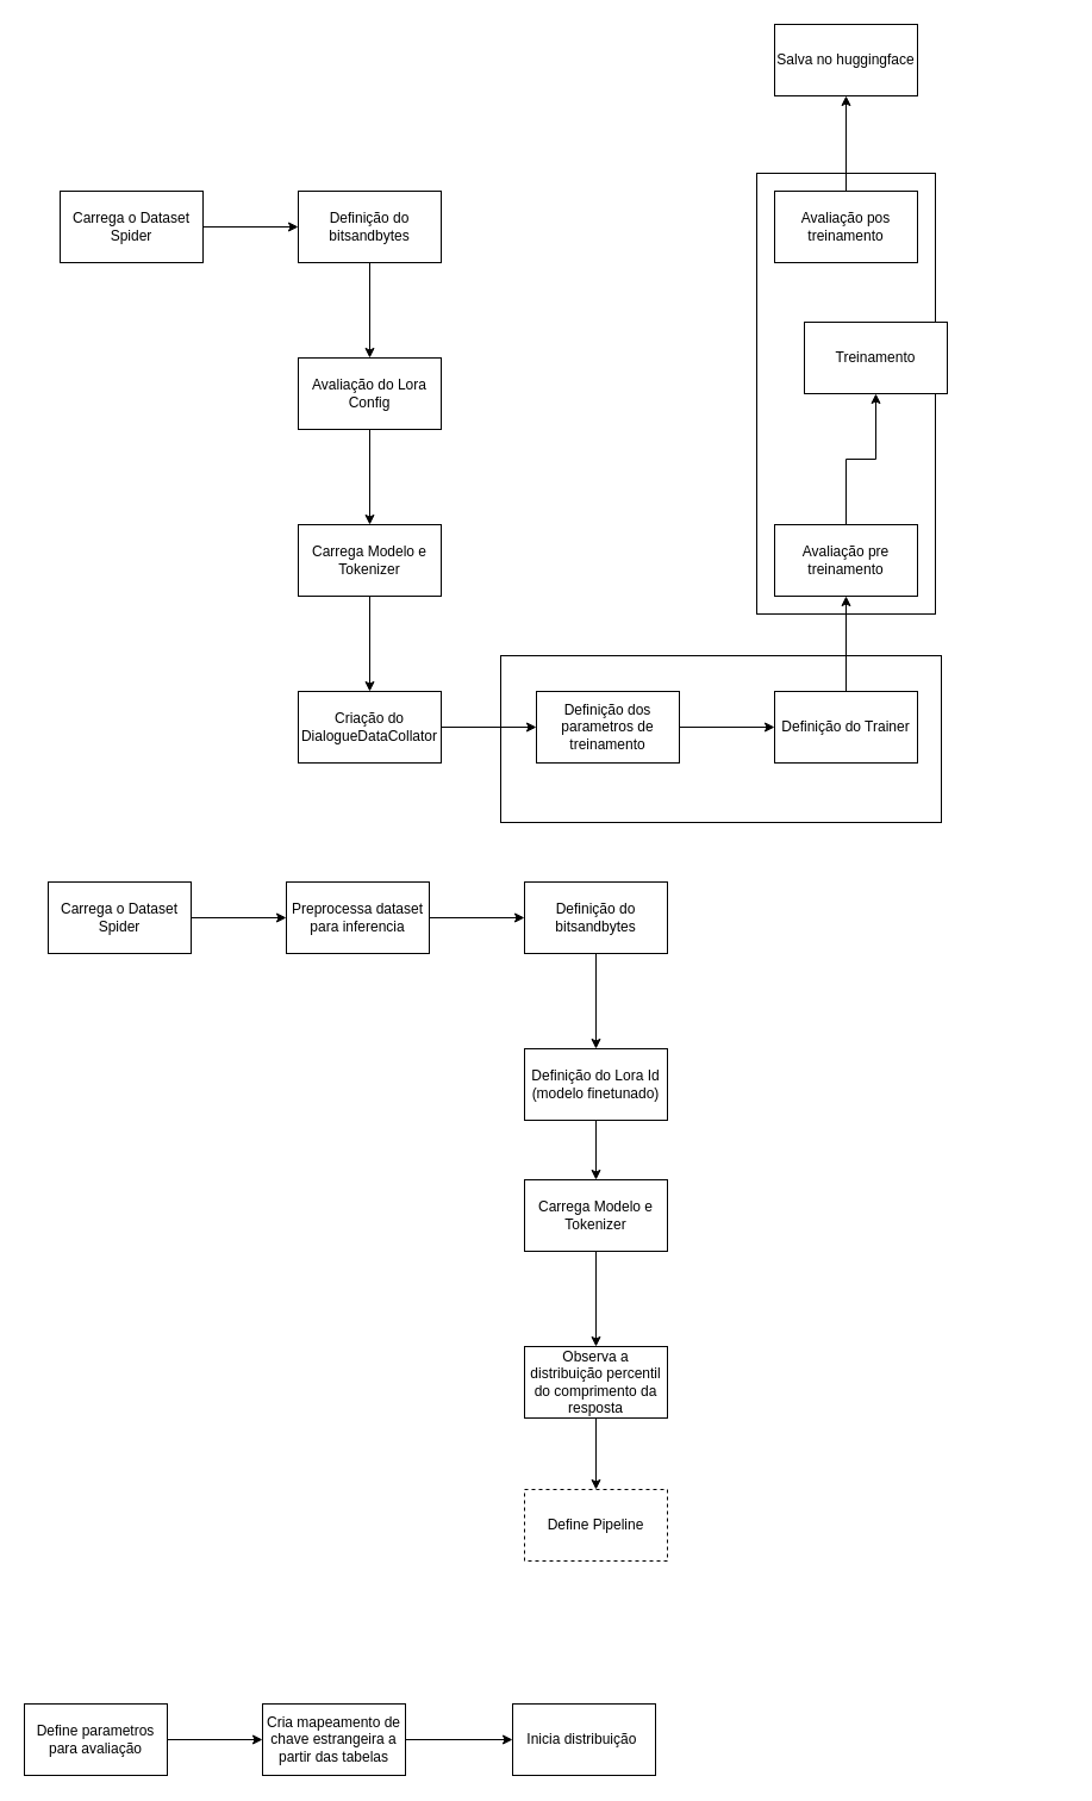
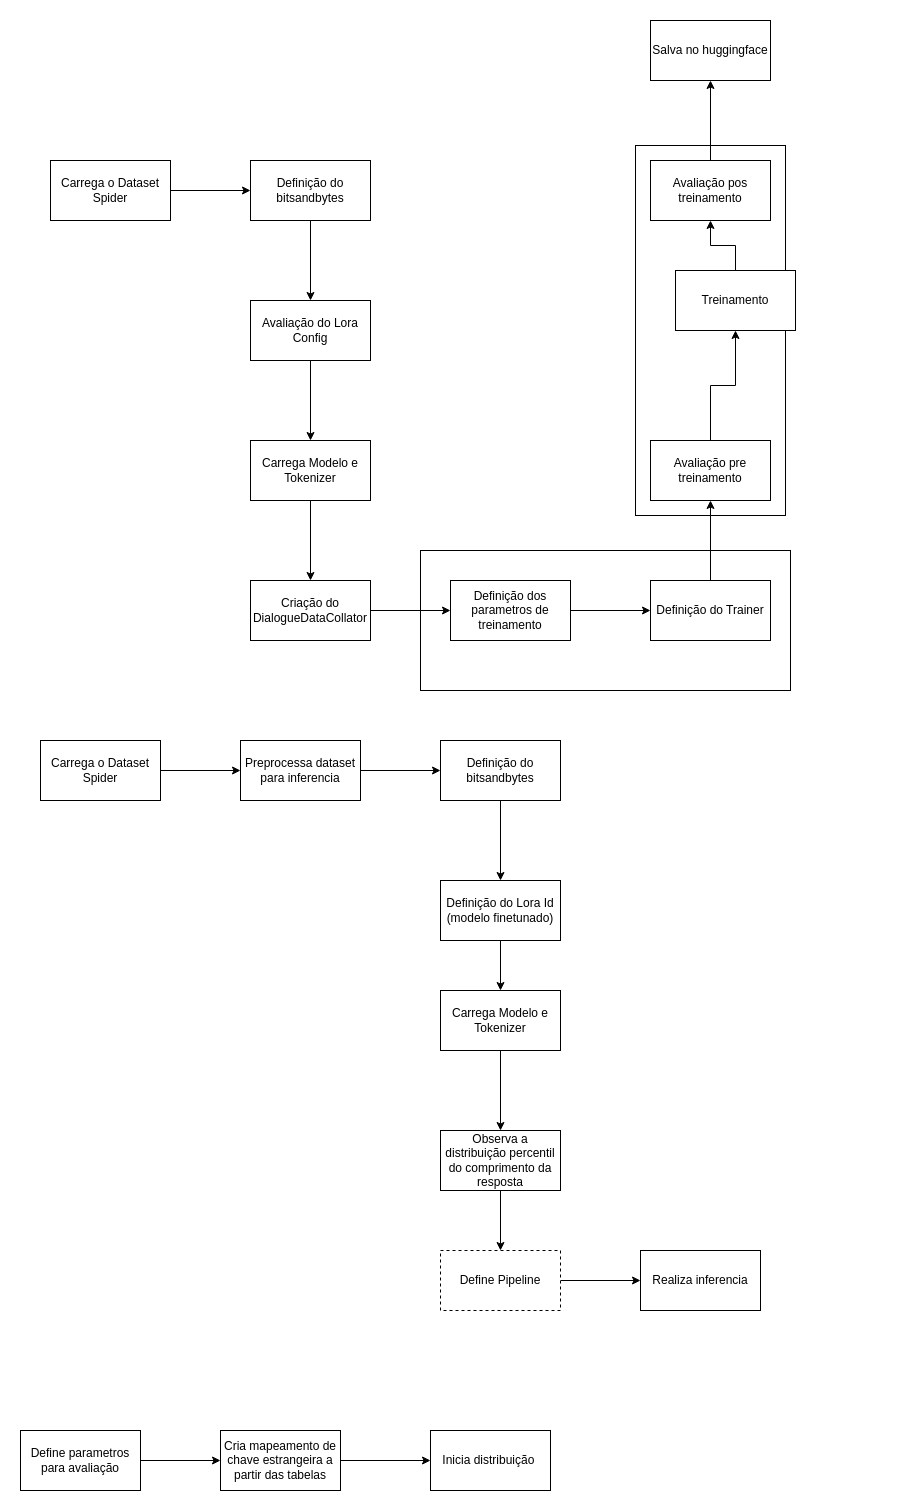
  <mxCell id="0" />
  <mxCell id="1" parent="0" />
  <mxCell id="2" value="" style="rounded=0;whiteSpace=wrap;html=1;rotation=-90;" vertex="1" parent="1"><mxGeometry x="525" y="255" width="370" height="150" as="geometry" /></mxCell>
  <mxCell id="3" value="" style="rounded=0;whiteSpace=wrap;html=1;" vertex="1" parent="1"><mxGeometry x="420" y="550" width="370" height="140" as="geometry" /></mxCell>
  <mxCell id="4" value="" style="edgeStyle=orthogonalEdgeStyle;rounded=0;orthogonalLoop=1;jettySize=auto;html=1;" edge="1" parent="1" source="5" target="7"><mxGeometry relative="1" as="geometry" /></mxCell>
  <mxCell id="5" value="Carrega o Dataset Spider" style="rounded=0;whiteSpace=wrap;html=1;" vertex="1" parent="1"><mxGeometry x="50" y="160" width="120" height="60" as="geometry" /></mxCell>
  <mxCell id="6" value="" style="edgeStyle=orthogonalEdgeStyle;rounded=0;orthogonalLoop=1;jettySize=auto;html=1;" edge="1" parent="1" source="7" target="9"><mxGeometry relative="1" as="geometry" /></mxCell>
  <mxCell id="7" value="Definição do bitsandbytes" style="whiteSpace=wrap;html=1;rounded=0;" vertex="1" parent="1"><mxGeometry x="250" y="160" width="120" height="60" as="geometry" /></mxCell>
  <mxCell id="8" value="" style="edgeStyle=orthogonalEdgeStyle;rounded=0;orthogonalLoop=1;jettySize=auto;html=1;" edge="1" parent="1" source="9" target="11"><mxGeometry relative="1" as="geometry" /></mxCell>
  <mxCell id="9" value="Avaliação do Lora Config" style="whiteSpace=wrap;html=1;rounded=0;" vertex="1" parent="1"><mxGeometry x="250" y="300" width="120" height="60" as="geometry" /></mxCell>
  <mxCell id="10" value="" style="edgeStyle=orthogonalEdgeStyle;rounded=0;orthogonalLoop=1;jettySize=auto;html=1;" edge="1" parent="1" source="11" target="13"><mxGeometry relative="1" as="geometry" /></mxCell>
  <mxCell id="11" value="Carrega Modelo e Tokenizer" style="whiteSpace=wrap;html=1;rounded=0;" vertex="1" parent="1"><mxGeometry x="250" y="440" width="120" height="60" as="geometry" /></mxCell>
  <mxCell id="12" value="" style="edgeStyle=orthogonalEdgeStyle;rounded=0;orthogonalLoop=1;jettySize=auto;html=1;" edge="1" parent="1" source="13" target="15"><mxGeometry relative="1" as="geometry" /></mxCell>
  <mxCell id="13" value="Criação do DialogueDataCollator" style="whiteSpace=wrap;html=1;rounded=0;" vertex="1" parent="1"><mxGeometry x="250" y="580" width="120" height="60" as="geometry" /></mxCell>
  <mxCell id="14" value="" style="edgeStyle=orthogonalEdgeStyle;rounded=0;orthogonalLoop=1;jettySize=auto;html=1;" edge="1" parent="1" source="15" target="17"><mxGeometry relative="1" as="geometry" /></mxCell>
  <mxCell id="15" value="Definição dos parametros de treinamento" style="whiteSpace=wrap;html=1;rounded=0;" vertex="1" parent="1"><mxGeometry x="450" y="580" width="120" height="60" as="geometry" /></mxCell>
  <mxCell id="16" value="" style="edgeStyle=orthogonalEdgeStyle;rounded=0;orthogonalLoop=1;jettySize=auto;html=1;" edge="1" parent="1" source="17" target="19"><mxGeometry relative="1" as="geometry" /></mxCell>
  <mxCell id="17" value="Definição do Trainer" style="whiteSpace=wrap;html=1;rounded=0;" vertex="1" parent="1"><mxGeometry x="650" y="580" width="120" height="60" as="geometry" /></mxCell>
  <mxCell id="18" value="" style="edgeStyle=orthogonalEdgeStyle;rounded=0;orthogonalLoop=1;jettySize=auto;html=1;" edge="1" parent="1" source="19" target="21"><mxGeometry relative="1" as="geometry" /></mxCell>
  <mxCell id="19" value="Avaliação pre treinamento" style="whiteSpace=wrap;html=1;rounded=0;" vertex="1" parent="1"><mxGeometry x="650" y="440" width="120" height="60" as="geometry" /></mxCell>
+ <mxCell id="20" value="" style="edgeStyle=orthogonalEdgeStyle;rounded=0;orthogonalLoop=1;jettySize=auto;html=1;" edge="1" parent="1" source="21" target="23"><mxGeometry relative="1" as="geometry" /></mxCell>
  <mxCell id="21" value="Treinamento" style="whiteSpace=wrap;html=1;rounded=0;" vertex="1" parent="1"><mxGeometry x="675" y="270" width="120" height="60" as="geometry" /></mxCell>
  <mxCell id="22" value="" style="edgeStyle=orthogonalEdgeStyle;rounded=0;orthogonalLoop=1;jettySize=auto;html=1;" edge="1" parent="1" source="23" target="24"><mxGeometry relative="1" as="geometry" /></mxCell>
  <mxCell id="23" value="Avaliação pos treinamento" style="whiteSpace=wrap;html=1;rounded=0;" vertex="1" parent="1"><mxGeometry x="650" y="160" width="120" height="60" as="geometry" /></mxCell>
  <mxCell id="24" value="Salva no huggingface" style="whiteSpace=wrap;html=1;rounded=0;" vertex="1" parent="1"><mxGeometry x="650" y="20" width="120" height="60" as="geometry" /></mxCell>
  <mxCell id="25" value="" style="edgeStyle=orthogonalEdgeStyle;rounded=0;orthogonalLoop=1;jettySize=auto;html=1;" edge="1" parent="1" source="26" target="28"><mxGeometry relative="1" as="geometry" /></mxCell>
  <mxCell id="26" value="Carrega o Dataset Spider" style="rounded=0;whiteSpace=wrap;html=1;" vertex="1" parent="1"><mxGeometry x="40" y="740" width="120" height="60" as="geometry" /></mxCell>
  <mxCell id="27" style="edgeStyle=orthogonalEdgeStyle;rounded=0;orthogonalLoop=1;jettySize=auto;html=1;entryX=0;entryY=0.5;entryDx=0;entryDy=0;" edge="1" parent="1" source="28" target="30"><mxGeometry relative="1" as="geometry" /></mxCell>
  <mxCell id="28" value="Preprocessa dataset para inferencia" style="whiteSpace=wrap;html=1;rounded=0;" vertex="1" parent="1"><mxGeometry x="240" y="740" width="120" height="60" as="geometry" /></mxCell>
  <mxCell id="29" value="" style="edgeStyle=orthogonalEdgeStyle;rounded=0;orthogonalLoop=1;jettySize=auto;html=1;" edge="1" parent="1" source="30" target="32"><mxGeometry relative="1" as="geometry" /></mxCell>
  <mxCell id="30" value="Definição do bitsandbytes" style="whiteSpace=wrap;html=1;rounded=0;" vertex="1" parent="1"><mxGeometry x="440" y="740" width="120" height="60" as="geometry" /></mxCell>
  <mxCell id="31" style="edgeStyle=orthogonalEdgeStyle;rounded=0;orthogonalLoop=1;jettySize=auto;html=1;entryX=0.5;entryY=0;entryDx=0;entryDy=0;" edge="1" parent="1" source="32" target="34"><mxGeometry relative="1" as="geometry" /></mxCell>
  <mxCell id="32" value="Definição do Lora Id (modelo finetunado)" style="whiteSpace=wrap;html=1;rounded=0;" vertex="1" parent="1"><mxGeometry x="440" y="880" width="120" height="60" as="geometry" /></mxCell>
  <mxCell id="33" value="" style="edgeStyle=orthogonalEdgeStyle;rounded=0;orthogonalLoop=1;jettySize=auto;html=1;" edge="1" parent="1" source="34" target="36"><mxGeometry relative="1" as="geometry" /></mxCell>
  <mxCell id="34" value="Carrega Modelo e Tokenizer" style="whiteSpace=wrap;html=1;rounded=0;" vertex="1" parent="1"><mxGeometry x="440" y="990" width="120" height="60" as="geometry" /></mxCell>
  <mxCell id="35" style="edgeStyle=orthogonalEdgeStyle;rounded=0;orthogonalLoop=1;jettySize=auto;html=1;entryX=0.5;entryY=0;entryDx=0;entryDy=0;" edge="1" parent="1" source="36" target="38"><mxGeometry relative="1" as="geometry" /></mxCell>
  <mxCell id="36" value="Observa a distribuição percentil do comprimento da resposta" style="whiteSpace=wrap;html=1;rounded=0;" vertex="1" parent="1"><mxGeometry x="440" y="1130" width="120" height="60" as="geometry" /></mxCell>
+ <mxCell id="37" value="" style="edgeStyle=orthogonalEdgeStyle;rounded=0;orthogonalLoop=1;jettySize=auto;html=1;" edge="1" parent="1" source="38" target="39"><mxGeometry relative="1" as="geometry" /></mxCell>
  <mxCell id="38" value="Define Pipeline" style="whiteSpace=wrap;html=1;dashed=1;" vertex="1" parent="1"><mxGeometry x="440" y="1250" width="120" height="60" as="geometry" /></mxCell>
+ <mxCell id="39" value="Realiza inferencia" style="whiteSpace=wrap;html=1;" vertex="1" parent="1"><mxGeometry x="640" y="1250" width="120" height="60" as="geometry" /></mxCell>
  <mxCell id="40" value="" style="edgeStyle=orthogonalEdgeStyle;rounded=0;orthogonalLoop=1;jettySize=auto;html=1;" edge="1" parent="1" source="41" target="43"><mxGeometry relative="1" as="geometry" /></mxCell>
  <mxCell id="41" value="Define parametros para avaliação" style="rounded=0;whiteSpace=wrap;html=1;" vertex="1" parent="1"><mxGeometry x="20" y="1430" width="120" height="60" as="geometry" /></mxCell>
  <mxCell id="42" value="" style="edgeStyle=orthogonalEdgeStyle;rounded=0;orthogonalLoop=1;jettySize=auto;html=1;" edge="1" parent="1" source="43" target="44"><mxGeometry relative="1" as="geometry" /></mxCell>
  <mxCell id="43" value="Cria mapeamento de chave estrangeira a partir das tabelas" style="whiteSpace=wrap;html=1;rounded=0;" vertex="1" parent="1"><mxGeometry x="220" y="1430" width="120" height="60" as="geometry" /></mxCell>
  <mxCell id="44" value="Inicia distribuição&amp;nbsp;" style="whiteSpace=wrap;html=1;rounded=0;" vertex="1" parent="1"><mxGeometry x="430" y="1430" width="120" height="60" as="geometry" /></mxCell>
